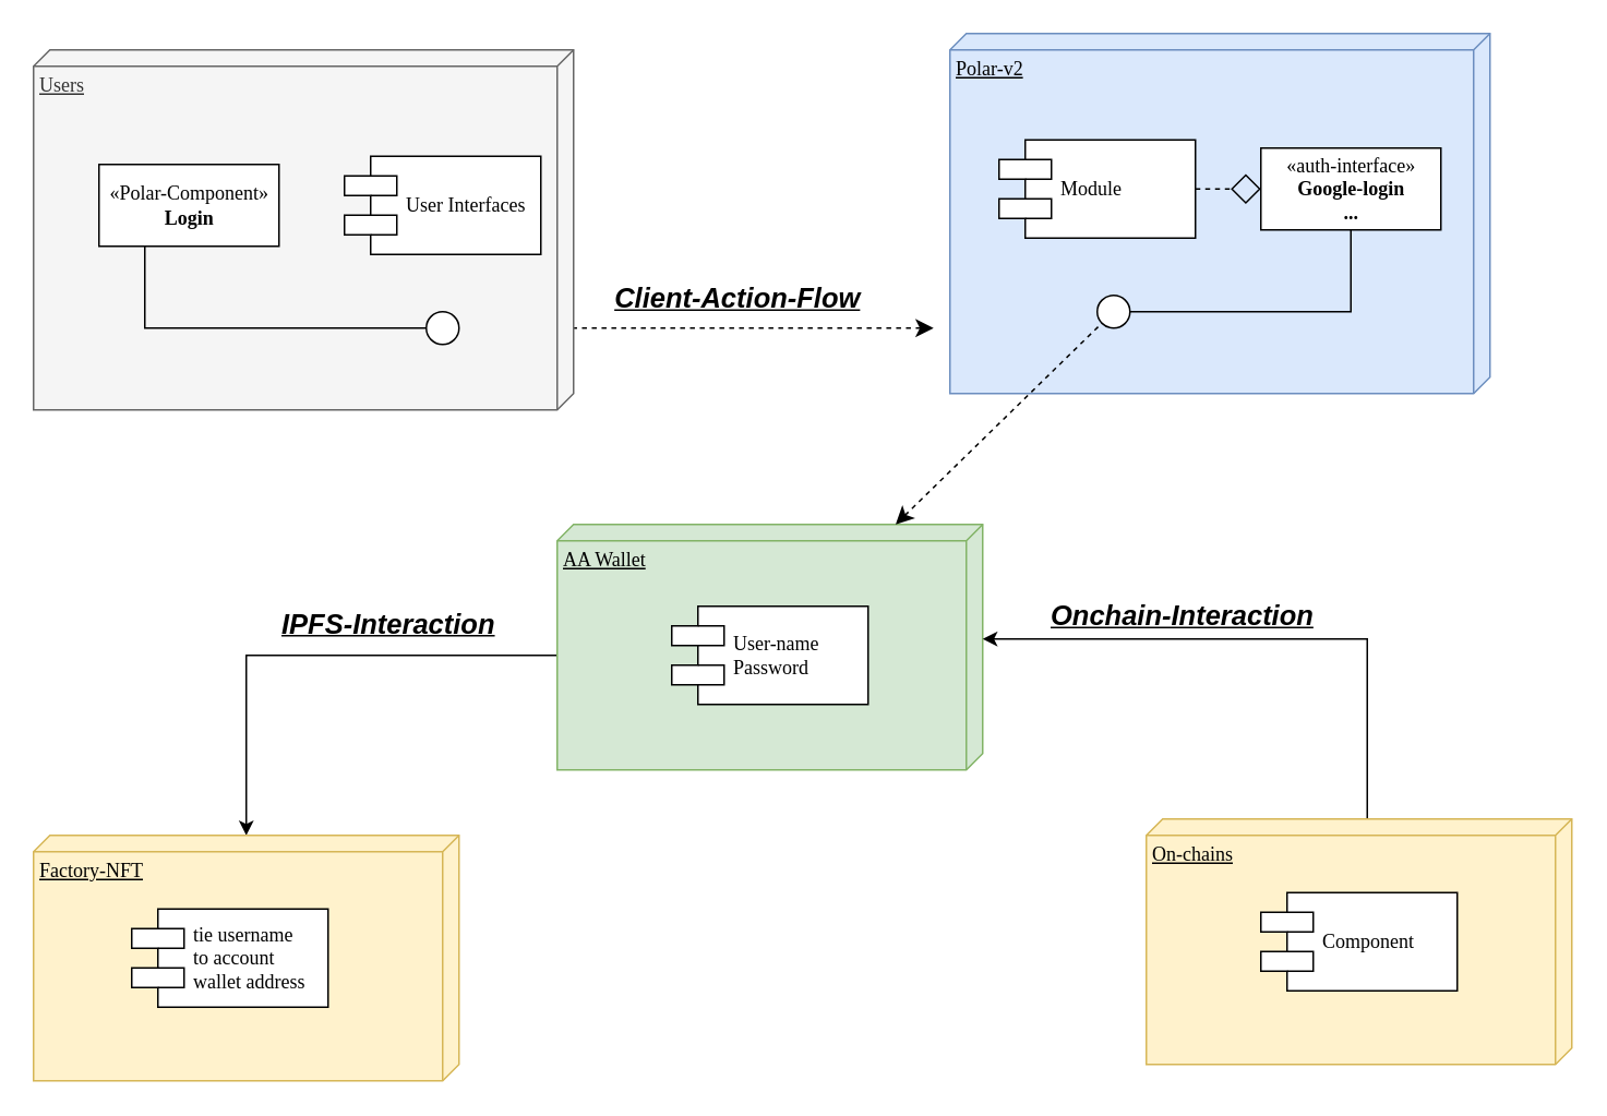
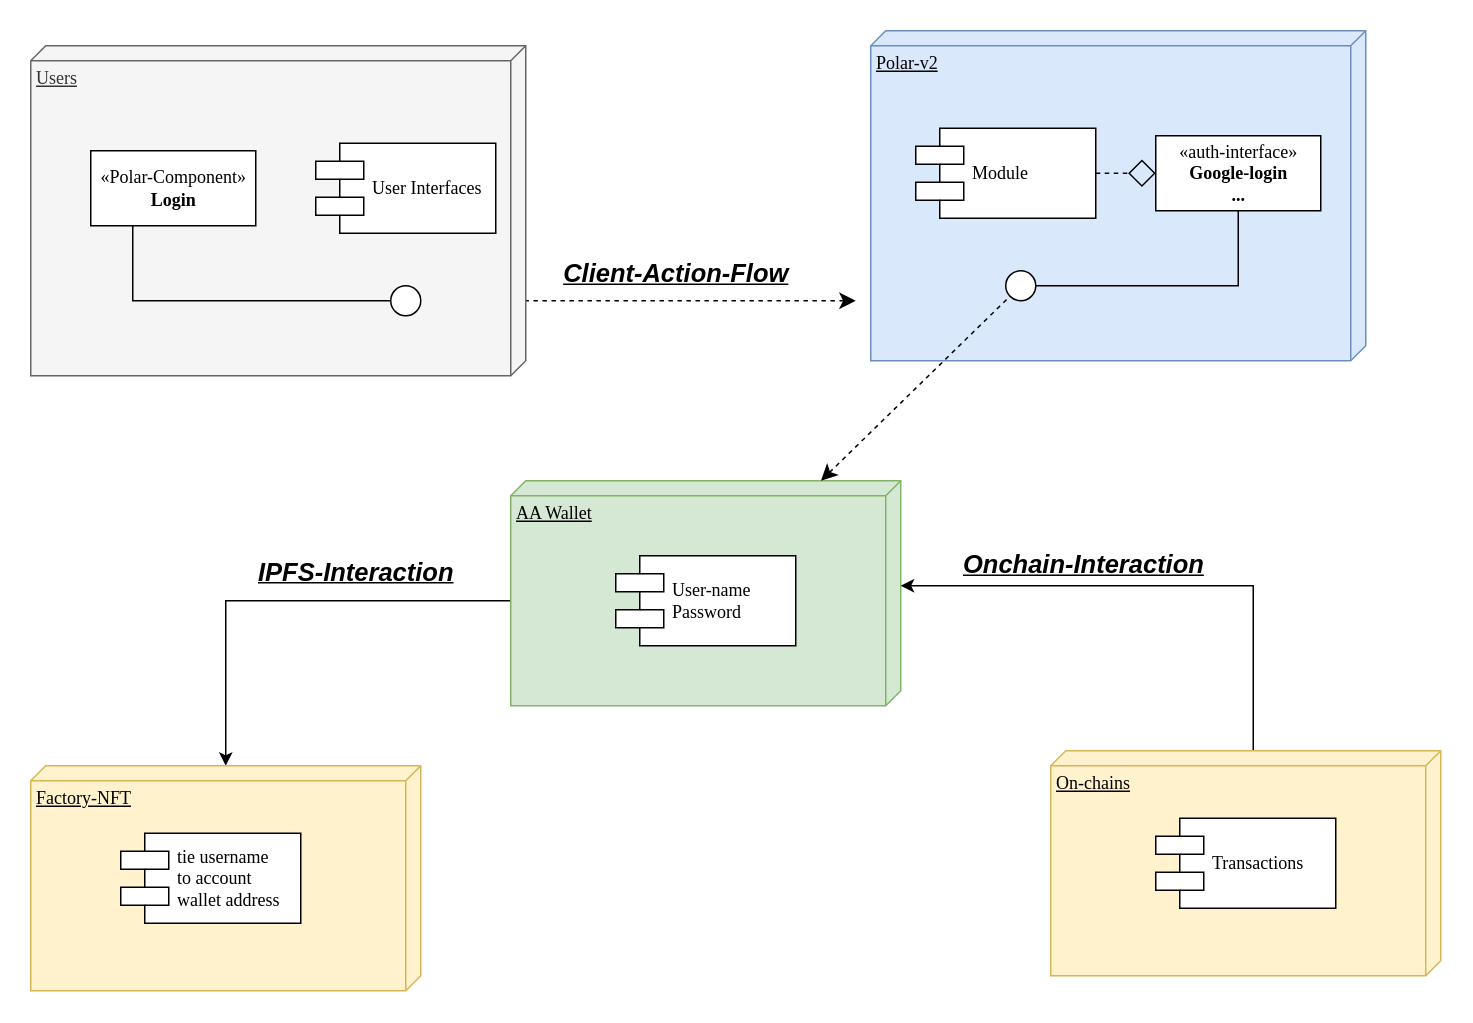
  <mxCell id="0" />
  <mxCell id="1" parent="0" />
  <mxCell id="2" style="edgeStyle=orthogonalEdgeStyle;rounded=0;orthogonalLoop=1;jettySize=auto;html=1;exitX=0;exitY=0;exitDx=80;exitDy=260;exitPerimeter=0;" edge="1" parent="1" source="3" target="27"><mxGeometry relative="1" as="geometry" /></mxCell>
  <mxCell id="3" value="AA Wallet" style="verticalAlign=top;align=left;spacingTop=8;spacingLeft=2;spacingRight=12;shape=cube;size=10;direction=south;fontStyle=4;html=1;rounded=0;shadow=0;comic=0;labelBackgroundColor=none;strokeWidth=1;fontFamily=Verdana;fontSize=12;fillColor=#d5e8d4;strokeColor=#82b366;" parent="1" vertex="1"><mxGeometry x="340" y="320" width="260" height="150" as="geometry" /></mxCell>
  <mxCell id="4" value="&lt;div&gt;User-name&lt;br&gt;&lt;/div&gt;&lt;div&gt;Password&lt;/div&gt;" style="shape=component;align=left;spacingLeft=36;rounded=0;shadow=0;comic=0;labelBackgroundColor=none;strokeWidth=1;fontFamily=Verdana;fontSize=12;html=1;" parent="1" vertex="1"><mxGeometry x="410" y="370" width="120" height="60" as="geometry" /></mxCell>
  <mxCell id="5" style="edgeStyle=orthogonalEdgeStyle;rounded=0;orthogonalLoop=1;jettySize=auto;html=1;exitX=0;exitY=0;exitDx=0;exitDy=125;exitPerimeter=0;entryX=0;entryY=0;entryDx=70;entryDy=0;entryPerimeter=0;" edge="1" parent="1" source="30" target="3"><mxGeometry relative="1" as="geometry" /></mxCell>
  <mxCell id="6" value="" style="group" vertex="1" connectable="0" parent="1"><mxGeometry x="20" y="30" width="515" height="220" as="geometry" /></mxCell>
  <mxCell id="7" style="edgeStyle=none;rounded=0;html=1;dashed=1;labelBackgroundColor=none;startArrow=classic;startFill=1;startSize=8;endArrow=none;endFill=0;endSize=16;fontFamily=Verdana;fontSize=12;" parent="6" target="13" edge="1"><mxGeometry relative="1" as="geometry"><mxPoint x="550" y="170" as="sourcePoint" /></mxGeometry></mxCell>
  <mxCell id="8" value="" style="group" vertex="1" connectable="0" parent="6"><mxGeometry width="515" height="220" as="geometry" /></mxCell>
  <mxCell id="9" value="" style="group" vertex="1" connectable="0" parent="8"><mxGeometry width="330" height="220" as="geometry" /></mxCell>
  <mxCell id="10" value="Users" style="verticalAlign=top;align=left;spacingTop=8;spacingLeft=2;spacingRight=12;shape=cube;size=10;direction=south;fontStyle=4;html=1;rounded=0;shadow=0;comic=0;labelBackgroundColor=none;strokeWidth=1;fontFamily=Verdana;fontSize=12;fillColor=#f5f5f5;strokeColor=#666666;fontColor=#333333;" parent="9" vertex="1"><mxGeometry width="330" height="220" as="geometry" /></mxCell>
  <mxCell id="11" value="«Polar-Component»&lt;br&gt;&lt;b&gt;Login&lt;/b&gt;" style="html=1;rounded=0;shadow=0;comic=0;labelBackgroundColor=none;strokeWidth=1;fontFamily=Verdana;fontSize=12;align=center;" parent="9" vertex="1"><mxGeometry x="40" y="70" width="110" height="50" as="geometry" /></mxCell>
  <mxCell id="12" value="User Interfaces" style="shape=component;align=left;spacingLeft=36;rounded=0;shadow=0;comic=0;labelBackgroundColor=none;strokeWidth=1;fontFamily=Verdana;fontSize=12;html=1;" parent="9" vertex="1"><mxGeometry x="190" y="65" width="120" height="60" as="geometry" /></mxCell>
  <mxCell id="13" value="" style="ellipse;whiteSpace=wrap;html=1;rounded=0;shadow=0;comic=0;labelBackgroundColor=none;strokeWidth=1;fontFamily=Verdana;fontSize=12;align=center;" parent="9" vertex="1"><mxGeometry x="240" y="160" width="20" height="20" as="geometry" /></mxCell>
  <mxCell id="14" style="edgeStyle=elbowEdgeStyle;rounded=0;html=1;labelBackgroundColor=none;startArrow=none;startFill=0;startSize=8;endArrow=none;endFill=0;endSize=16;fontFamily=Verdana;fontSize=12;entryX=0.25;entryY=1;entryDx=0;entryDy=0;" parent="9" source="13" target="11" edge="1"><mxGeometry relative="1" as="geometry"><Array as="points"><mxPoint x="68" y="150" /></Array></mxGeometry></mxCell>
  <mxCell id="15" value="&lt;b&gt;&lt;u&gt;&lt;i&gt;&lt;font style=&quot;font-size: 17px;&quot;&gt;Client-Action-Flow&lt;/font&gt;&lt;/i&gt;&lt;/u&gt;&lt;/b&gt;" style="text;html=1;align=center;verticalAlign=middle;resizable=0;points=[];autosize=1;strokeColor=none;fillColor=none;" vertex="1" parent="8"><mxGeometry x="345" y="138" width="170" height="30" as="geometry" /></mxCell>
  <mxCell id="16" value="" style="group" vertex="1" connectable="0" parent="1"><mxGeometry x="580" y="20" width="330" height="220" as="geometry" /></mxCell>
  <mxCell id="17" value="" style="group" vertex="1" connectable="0" parent="16"><mxGeometry width="330" height="220" as="geometry" /></mxCell>
  <mxCell id="18" value="Polar-v2" style="verticalAlign=top;align=left;spacingTop=8;spacingLeft=2;spacingRight=12;shape=cube;size=10;direction=south;fontStyle=4;html=1;rounded=0;shadow=0;comic=0;labelBackgroundColor=none;strokeWidth=1;fontFamily=Verdana;fontSize=12;fillColor=#dae8fc;strokeColor=#6c8ebf;" parent="17" vertex="1"><mxGeometry width="330" height="220" as="geometry" /></mxCell>
  <mxCell id="19" value="Module" style="shape=component;align=left;spacingLeft=36;rounded=0;shadow=0;comic=0;labelBackgroundColor=none;strokeWidth=1;fontFamily=Verdana;fontSize=12;html=1;" parent="17" vertex="1"><mxGeometry x="30" y="65" width="120" height="60" as="geometry" /></mxCell>
  <mxCell id="20" value="«auth-interface»&lt;br&gt;&lt;b&gt;Google-login&lt;/b&gt;&lt;div&gt;&lt;b&gt;...&lt;/b&gt;&lt;/div&gt;" style="html=1;rounded=0;shadow=0;comic=0;labelBackgroundColor=none;strokeWidth=1;fontFamily=Verdana;fontSize=12;align=center;" parent="17" vertex="1"><mxGeometry x="190" y="70" width="110" height="50" as="geometry" /></mxCell>
  <mxCell id="21" value="" style="ellipse;whiteSpace=wrap;html=1;rounded=0;shadow=0;comic=0;labelBackgroundColor=none;strokeWidth=1;fontFamily=Verdana;fontSize=12;align=center;" parent="17" vertex="1"><mxGeometry x="90" y="160" width="20" height="20" as="geometry" /></mxCell>
  <mxCell id="22" style="edgeStyle=elbowEdgeStyle;rounded=0;html=1;labelBackgroundColor=none;startArrow=none;startFill=0;startSize=8;endArrow=none;endFill=0;endSize=16;fontFamily=Verdana;fontSize=12;entryX=0.5;entryY=1;entryDx=0;entryDy=0;" parent="17" source="21" target="20" edge="1"><mxGeometry relative="1" as="geometry"><Array as="points"><mxPoint x="245" y="150" /></Array></mxGeometry></mxCell>
  <mxCell id="23" style="edgeStyle=orthogonalEdgeStyle;rounded=0;html=1;dashed=1;labelBackgroundColor=none;startArrow=none;startFill=0;startSize=8;endArrow=diamond;endFill=0;endSize=16;fontFamily=Verdana;fontSize=12;" parent="17" source="19" target="20" edge="1"><mxGeometry relative="1" as="geometry" /></mxCell>
  <mxCell id="24" style="edgeStyle=none;rounded=0;html=1;dashed=1;labelBackgroundColor=none;startArrow=classic;startFill=1;startSize=8;endArrow=none;endFill=0;endSize=16;fontFamily=Verdana;fontSize=12;" parent="16" source="3" target="21" edge="1"><mxGeometry relative="1" as="geometry" /></mxCell>
  <mxCell id="25" value="&lt;b style=&quot;caret-color: rgb(0, 0, 0); color: rgb(0, 0, 0); font-family: Helvetica; font-size: 12px; font-style: normal; font-variant-caps: normal; letter-spacing: normal; orphans: auto; text-align: center; text-indent: 0px; text-transform: none; white-space: nowrap; widows: auto; word-spacing: 0px; -webkit-text-stroke-width: 0px; text-decoration: none;&quot;&gt;&lt;u&gt;&lt;i&gt;&lt;font style=&quot;font-size: 17px;&quot;&gt;IPFS-Interaction&lt;/font&gt;&lt;/i&gt;&lt;/u&gt;&lt;/b&gt;" style="text;whiteSpace=wrap;html=1;" vertex="1" parent="1"><mxGeometry x="170" y="365" width="180" height="40" as="geometry" /></mxCell>
  <mxCell id="26" value="" style="group" vertex="1" connectable="0" parent="1"><mxGeometry x="20" y="510" width="260" height="150" as="geometry" /></mxCell>
  <mxCell id="27" value="Factory-NFT" style="verticalAlign=top;align=left;spacingTop=8;spacingLeft=2;spacingRight=12;shape=cube;size=10;direction=south;fontStyle=4;html=1;rounded=0;shadow=0;comic=0;labelBackgroundColor=none;strokeWidth=1;fontFamily=Verdana;fontSize=12;fillColor=#fff2cc;strokeColor=#d6b656;" vertex="1" parent="26"><mxGeometry width="260" height="150" as="geometry" /></mxCell>
  <mxCell id="28" value="tie username&lt;div&gt;to account&lt;/div&gt;&lt;div&gt;wallet address&lt;/div&gt;" style="shape=component;align=left;spacingLeft=36;rounded=0;shadow=0;comic=0;labelBackgroundColor=none;strokeWidth=1;fontFamily=Verdana;fontSize=12;html=1;" vertex="1" parent="26"><mxGeometry x="60" y="45" width="120" height="60" as="geometry" /></mxCell>
  <mxCell id="29" value="" style="group" vertex="1" connectable="0" parent="1"><mxGeometry x="700" y="500" width="260" height="150" as="geometry" /></mxCell>
  <mxCell id="30" value="On-chains" style="verticalAlign=top;align=left;spacingTop=8;spacingLeft=2;spacingRight=12;shape=cube;size=10;direction=south;fontStyle=4;html=1;rounded=0;shadow=0;comic=0;labelBackgroundColor=none;strokeWidth=1;fontFamily=Verdana;fontSize=12;fillColor=#fff2cc;strokeColor=#d6b656;" vertex="1" parent="29"><mxGeometry width="260" height="150" as="geometry" /></mxCell>
- <mxCell id="31" value="&lt;div&gt;Component&amp;nbsp;&lt;/div&gt;" style="shape=component;align=left;spacingLeft=36;rounded=0;shadow=0;comic=0;labelBackgroundColor=none;strokeWidth=1;fontFamily=Verdana;fontSize=12;html=1;" vertex="1" parent="29"><mxGeometry x="70" y="45" width="120" height="60" as="geometry" /></mxCell>
+ <mxCell id="31" value="&lt;div&gt;Transactions&amp;nbsp;&lt;/div&gt;" style="shape=component;align=left;spacingLeft=36;rounded=0;shadow=0;comic=0;labelBackgroundColor=none;strokeWidth=1;fontFamily=Verdana;fontSize=12;html=1;" vertex="1" parent="29"><mxGeometry x="70" y="45" width="120" height="60" as="geometry" /></mxCell>
  <mxCell id="32" value="&lt;div style=&quot;text-align: center;&quot;&gt;&lt;span style=&quot;font-size: 17px; text-wrap: nowrap;&quot;&gt;&lt;b&gt;&lt;i&gt;&lt;u&gt;Onchain-Interaction&lt;/u&gt;&lt;/i&gt;&lt;/b&gt;&lt;/span&gt;&lt;/div&gt;" style="text;whiteSpace=wrap;html=1;" vertex="1" parent="1"><mxGeometry x="640" y="360" width="180" height="40" as="geometry" /></mxCell>
